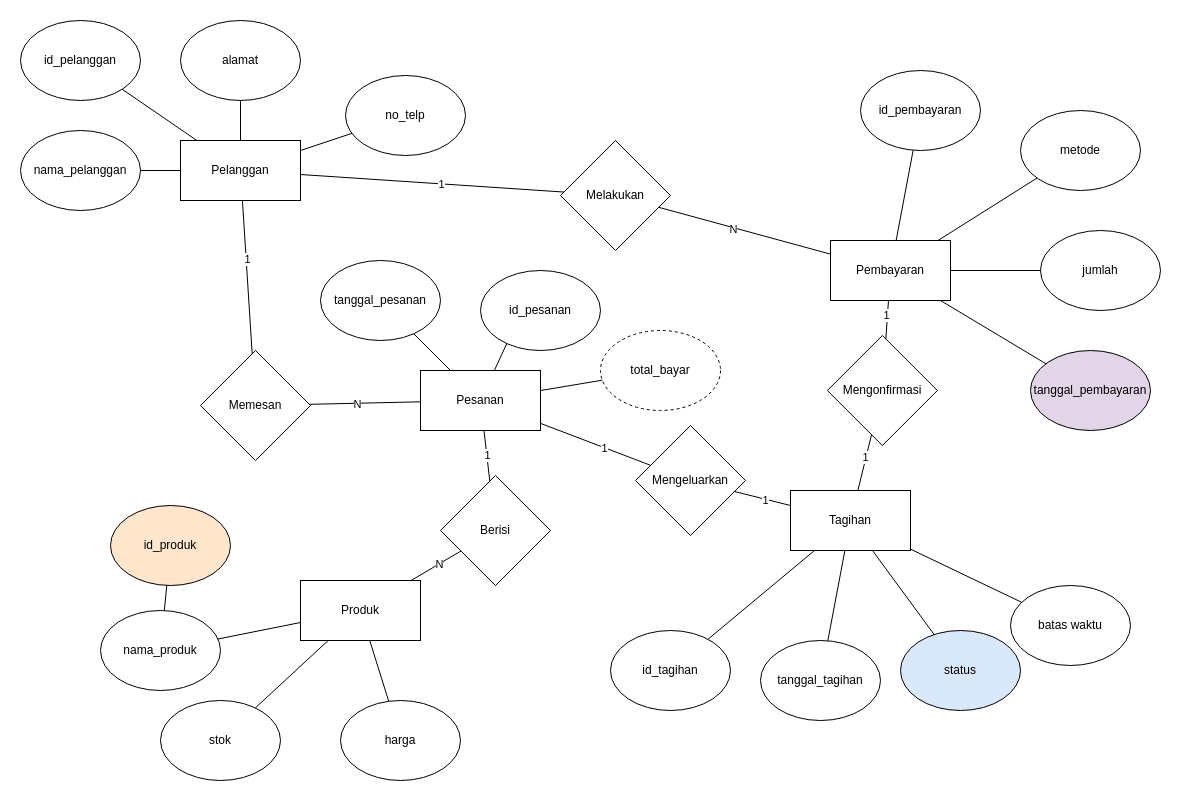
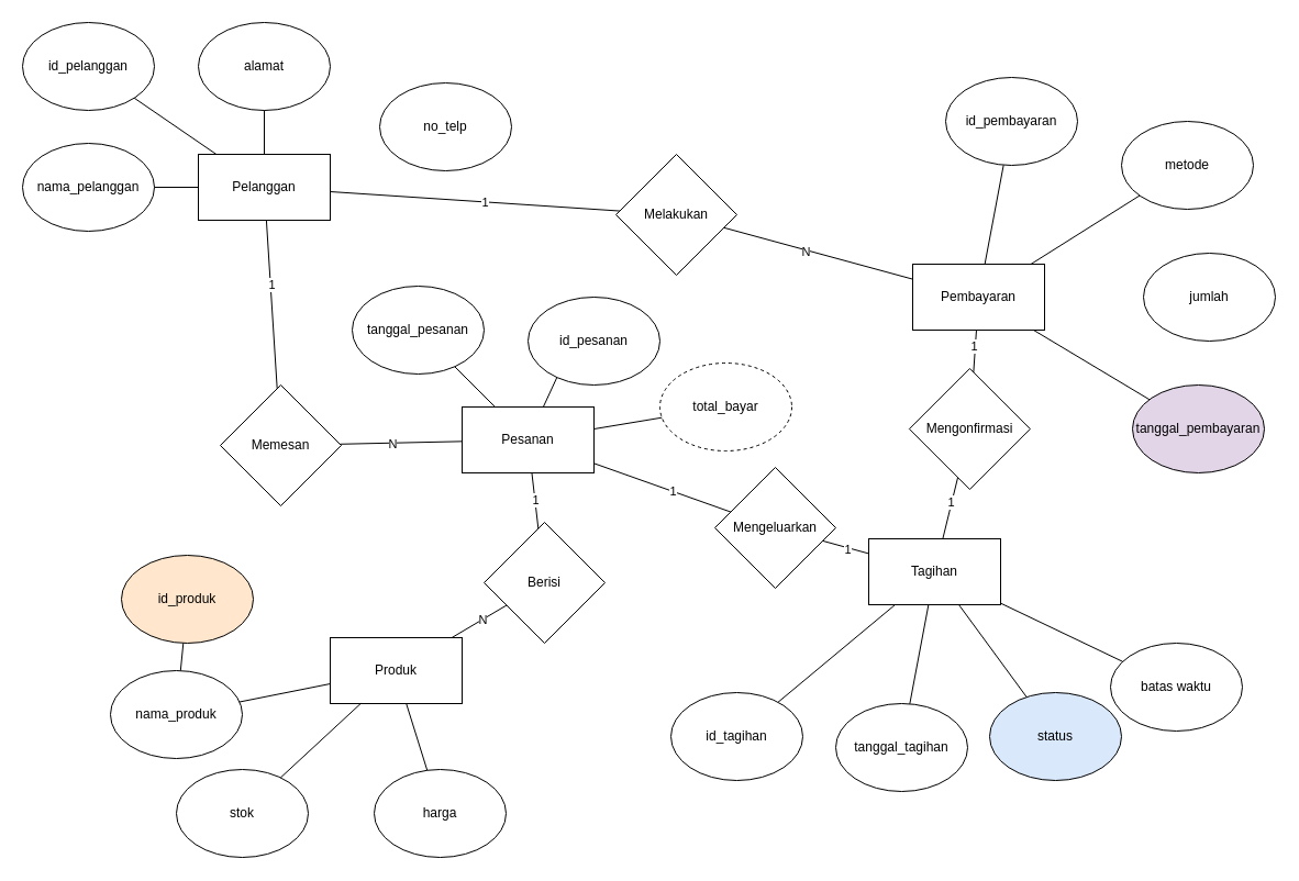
  <mxCell id="0" />
  <mxCell id="1" parent="0" />
  <mxCell id="2" value="Pelanggan" style="rounded=0;whiteSpace=wrap;html=1;" parent="1" vertex="1"><mxGeometry x="180" y="140" width="120" height="60" as="geometry" /></mxCell>
  <mxCell id="3" value="" style="endArrow=none;html=1;rounded=0;" parent="1" source="4" target="2" edge="1"><mxGeometry width="50" height="50" relative="1" as="geometry"><mxPoint x="240" y="190" as="sourcePoint" /><mxPoint x="620" y="260" as="targetPoint" /></mxGeometry></mxCell>
  <mxCell id="4" value="id_pelanggan" style="ellipse;whiteSpace=wrap;html=1;" parent="1" vertex="1"><mxGeometry x="20" y="20" width="120" height="80" as="geometry" /></mxCell>
  <mxCell id="5" value="nama_pelanggan" style="ellipse;whiteSpace=wrap;html=1;" parent="1" vertex="1"><mxGeometry x="20" y="130" width="120" height="80" as="geometry" /></mxCell>
  <mxCell id="6" value="" style="endArrow=none;html=1;rounded=0;" parent="1" source="5" target="2" edge="1"><mxGeometry width="50" height="50" relative="1" as="geometry"><mxPoint x="570" y="310" as="sourcePoint" /><mxPoint x="240" y="130" as="targetPoint" /></mxGeometry></mxCell>
  <mxCell id="7" value="alamat" style="ellipse;whiteSpace=wrap;html=1;" parent="1" vertex="1"><mxGeometry x="180" y="20" width="120" height="80" as="geometry" /></mxCell>
  <mxCell id="8" value="" style="endArrow=none;html=1;rounded=0;" parent="1" source="7" target="2" edge="1"><mxGeometry width="50" height="50" relative="1" as="geometry"><mxPoint x="710" y="310" as="sourcePoint" /><mxPoint x="190" y="80" as="targetPoint" /></mxGeometry></mxCell>
  <mxCell id="9" value="no_telp" style="ellipse;whiteSpace=wrap;html=1;" parent="1" vertex="1"><mxGeometry x="345" y="75" width="120" height="80" as="geometry" /></mxCell>
- <mxCell id="10" value="" style="endArrow=none;html=1;rounded=0;" parent="1" source="9" target="2" edge="1"><mxGeometry width="50" height="50" relative="1" as="geometry"><mxPoint x="850" y="320" as="sourcePoint" /><mxPoint x="190" y="80" as="targetPoint" /></mxGeometry></mxCell>
  <mxCell id="11" value="Pesanan" style="rounded=0;whiteSpace=wrap;html=1;" parent="1" vertex="1"><mxGeometry x="420" y="370" width="120" height="60" as="geometry" /></mxCell>
  <mxCell id="12" value="" style="endArrow=none;html=1;rounded=0;exitX=0.5;exitY=0;exitDx=0;exitDy=0;" parent="1" source="13" target="11" edge="1"><mxGeometry width="50" height="50" relative="1" as="geometry"><mxPoint x="240" y="240" as="sourcePoint" /><mxPoint x="620" y="310" as="targetPoint" /></mxGeometry></mxCell>
  <mxCell id="13" value="id_pesanan" style="ellipse;whiteSpace=wrap;html=1;" parent="1" vertex="1"><mxGeometry x="480" y="270" width="120" height="80" as="geometry" /></mxCell>
  <mxCell id="14" value="tanggal_pesanan" style="ellipse;whiteSpace=wrap;html=1;" parent="1" vertex="1"><mxGeometry x="320" y="260" width="120" height="80" as="geometry" /></mxCell>
  <mxCell id="15" value="" style="endArrow=none;html=1;rounded=0;" parent="1" source="14" target="11" edge="1"><mxGeometry width="50" height="50" relative="1" as="geometry"><mxPoint x="290" y="220" as="sourcePoint" /><mxPoint x="240" y="180" as="targetPoint" /></mxGeometry></mxCell>
  <mxCell id="16" value="total_bayar" style="ellipse;whiteSpace=wrap;html=1;dashed=1;" parent="1" vertex="1"><mxGeometry x="600" y="330" width="120" height="80" as="geometry" /></mxCell>
  <mxCell id="17" value="" style="endArrow=none;html=1;rounded=0;" parent="1" source="16" target="11" edge="1"><mxGeometry width="50" height="50" relative="1" as="geometry"><mxPoint x="710" y="360" as="sourcePoint" /><mxPoint x="190" y="130" as="targetPoint" /></mxGeometry></mxCell>
  <mxCell id="18" value="Produk" style="rounded=0;whiteSpace=wrap;html=1;" parent="1" vertex="1"><mxGeometry x="300" y="580" width="120" height="60" as="geometry" /></mxCell>
  <mxCell id="19" value="" style="endArrow=none;html=1;rounded=0;" parent="1" source="20" target="21" edge="1"><mxGeometry width="50" height="50" relative="1" as="geometry"><mxPoint x="790" y="300" as="sourcePoint" /><mxPoint x="1170" y="370" as="targetPoint" /></mxGeometry></mxCell>
  <mxCell id="20" value="id_produk" style="ellipse;whiteSpace=wrap;html=1;fillColor=#ffe6cc;" parent="1" vertex="1"><mxGeometry x="110" y="505" width="120" height="80" as="geometry" /></mxCell>
  <mxCell id="21" value="nama_produk" style="ellipse;whiteSpace=wrap;html=1;" parent="1" vertex="1"><mxGeometry x="100" y="610" width="120" height="80" as="geometry" /></mxCell>
  <mxCell id="22" value="" style="endArrow=none;html=1;rounded=0;" parent="1" source="21" target="18" edge="1"><mxGeometry width="50" height="50" relative="1" as="geometry"><mxPoint x="1120" y="420" as="sourcePoint" /><mxPoint x="790" y="240" as="targetPoint" /></mxGeometry></mxCell>
  <mxCell id="23" value="stok" style="ellipse;whiteSpace=wrap;html=1;" parent="1" vertex="1"><mxGeometry x="160" y="700" width="120" height="80" as="geometry" /></mxCell>
  <mxCell id="24" value="" style="endArrow=none;html=1;rounded=0;" parent="1" source="23" target="18" edge="1"><mxGeometry width="50" height="50" relative="1" as="geometry"><mxPoint x="1260" y="420" as="sourcePoint" /><mxPoint x="740" y="190" as="targetPoint" /></mxGeometry></mxCell>
  <mxCell id="25" value="harga" style="ellipse;whiteSpace=wrap;html=1;" parent="1" vertex="1"><mxGeometry x="340" y="700" width="120" height="80" as="geometry" /></mxCell>
  <mxCell id="26" value="" style="endArrow=none;html=1;rounded=0;" parent="1" source="25" target="18" edge="1"><mxGeometry width="50" height="50" relative="1" as="geometry"><mxPoint x="1400" y="430" as="sourcePoint" /><mxPoint x="740" y="190" as="targetPoint" /></mxGeometry></mxCell>
  <mxCell id="27" value="Tagihan" style="rounded=0;whiteSpace=wrap;html=1;" parent="1" vertex="1"><mxGeometry x="790" y="490" width="120" height="60" as="geometry" /></mxCell>
  <mxCell id="28" value="" style="endArrow=none;html=1;rounded=0;" parent="1" source="29" target="27" edge="1"><mxGeometry width="50" height="50" relative="1" as="geometry"><mxPoint x="890" y="530" as="sourcePoint" /><mxPoint x="1270" y="600" as="targetPoint" /></mxGeometry></mxCell>
  <mxCell id="29" value="id_tagihan" style="ellipse;whiteSpace=wrap;html=1;" parent="1" vertex="1"><mxGeometry x="610" y="630" width="120" height="80" as="geometry" /></mxCell>
  <mxCell id="30" value="tanggal_tagihan" style="ellipse;whiteSpace=wrap;html=1;" parent="1" vertex="1"><mxGeometry x="760" y="640" width="120" height="80" as="geometry" /></mxCell>
  <mxCell id="31" value="" style="endArrow=none;html=1;rounded=0;" parent="1" source="30" target="27" edge="1"><mxGeometry width="50" height="50" relative="1" as="geometry"><mxPoint x="1220" y="650" as="sourcePoint" /><mxPoint x="890" y="470" as="targetPoint" /></mxGeometry></mxCell>
  <mxCell id="32" value="status" style="ellipse;whiteSpace=wrap;html=1;fillColor=#dae8fc;" parent="1" vertex="1"><mxGeometry x="900" y="630" width="120" height="80" as="geometry" /></mxCell>
  <mxCell id="33" value="" style="endArrow=none;html=1;rounded=0;" parent="1" source="32" target="27" edge="1"><mxGeometry width="50" height="50" relative="1" as="geometry"><mxPoint x="1360" y="650" as="sourcePoint" /><mxPoint x="840" y="420" as="targetPoint" /></mxGeometry></mxCell>
  <mxCell id="34" value="batas waktu" style="ellipse;whiteSpace=wrap;html=1;" parent="1" vertex="1"><mxGeometry x="1010" y="585" width="120" height="80" as="geometry" /></mxCell>
  <mxCell id="35" value="" style="endArrow=none;html=1;rounded=0;" parent="1" source="34" target="27" edge="1"><mxGeometry width="50" height="50" relative="1" as="geometry"><mxPoint x="1500" y="660" as="sourcePoint" /><mxPoint x="840" y="420" as="targetPoint" /></mxGeometry></mxCell>
  <mxCell id="36" value="Pembayaran" style="rounded=0;whiteSpace=wrap;html=1;" parent="1" vertex="1"><mxGeometry x="830" y="240" width="120" height="60" as="geometry" /></mxCell>
  <mxCell id="37" value="" style="endArrow=none;html=1;rounded=0;" parent="1" source="38" target="36" edge="1"><mxGeometry width="50" height="50" relative="1" as="geometry"><mxPoint x="350" y="690" as="sourcePoint" /><mxPoint x="730" y="760" as="targetPoint" /></mxGeometry></mxCell>
  <mxCell id="38" value="id_pembayaran" style="ellipse;whiteSpace=wrap;html=1;" parent="1" vertex="1"><mxGeometry x="860" y="70" width="120" height="80" as="geometry" /></mxCell>
  <mxCell id="39" value="metode" style="ellipse;whiteSpace=wrap;html=1;" parent="1" vertex="1"><mxGeometry x="1020" y="110" width="120" height="80" as="geometry" /></mxCell>
  <mxCell id="40" value="" style="endArrow=none;html=1;rounded=0;" parent="1" source="39" target="36" edge="1"><mxGeometry width="50" height="50" relative="1" as="geometry"><mxPoint x="680" y="810" as="sourcePoint" /><mxPoint x="350" y="630" as="targetPoint" /></mxGeometry></mxCell>
  <mxCell id="41" value="jumlah" style="ellipse;whiteSpace=wrap;html=1;" parent="1" vertex="1"><mxGeometry x="1040" y="230" width="120" height="80" as="geometry" /></mxCell>
- <mxCell id="42" value="" style="endArrow=none;html=1;rounded=0;" parent="1" source="41" target="36" edge="1"><mxGeometry width="50" height="50" relative="1" as="geometry"><mxPoint x="820" y="810" as="sourcePoint" /><mxPoint x="300" y="580" as="targetPoint" /></mxGeometry></mxCell>
  <mxCell id="43" value="tanggal_pembayaran" style="ellipse;whiteSpace=wrap;html=1;fillColor=#e1d5e7;" parent="1" vertex="1"><mxGeometry x="1030" y="350" width="120" height="80" as="geometry" /></mxCell>
  <mxCell id="44" value="" style="endArrow=none;html=1;rounded=0;" parent="1" source="43" target="36" edge="1"><mxGeometry width="50" height="50" relative="1" as="geometry"><mxPoint x="960" y="820" as="sourcePoint" /><mxPoint x="300" y="580" as="targetPoint" /></mxGeometry></mxCell>
  <mxCell id="45" value="Memesan" style="rhombus;whiteSpace=wrap;html=1;" parent="1" vertex="1"><mxGeometry x="200" y="350" width="110" height="110" as="geometry" /></mxCell>
  <mxCell id="46" value="" style="endArrow=none;html=1;rounded=0;" parent="1" source="45" target="2" edge="1"><mxGeometry width="50" height="50" relative="1" as="geometry"><mxPoint x="325" y="260" as="sourcePoint" /><mxPoint x="375" y="210" as="targetPoint" /></mxGeometry></mxCell>
  <mxCell id="47" value="1" style="edgeLabel;html=1;align=center;verticalAlign=middle;resizable=0;points=[];" vertex="1" connectable="0" parent="46"><mxGeometry x="0.243" y="-1" relative="1" as="geometry"><mxPoint as="offset" /></mxGeometry></mxCell>
  <mxCell id="48" value="" style="endArrow=none;html=1;rounded=0;" parent="1" source="45" target="11" edge="1"><mxGeometry width="50" height="50" relative="1" as="geometry"><mxPoint x="317.354" y="379.996" as="sourcePoint" /><mxPoint x="230" y="309.55" as="targetPoint" /></mxGeometry></mxCell>
  <mxCell id="49" value="N" style="edgeLabel;html=1;align=center;verticalAlign=middle;resizable=0;points=[];" vertex="1" connectable="0" parent="48"><mxGeometry x="-0.134" y="-1" relative="1" as="geometry"><mxPoint as="offset" /></mxGeometry></mxCell>
  <mxCell id="50" value="Berisi" style="rhombus;whiteSpace=wrap;html=1;" parent="1" vertex="1"><mxGeometry x="440" y="475" width="110" height="110" as="geometry" /></mxCell>
  <mxCell id="51" value="" style="endArrow=none;html=1;rounded=0;" parent="1" source="50" target="11" edge="1"><mxGeometry width="50" height="50" relative="1" as="geometry"><mxPoint x="565" y="400" as="sourcePoint" /><mxPoint x="517" y="340" as="targetPoint" /></mxGeometry></mxCell>
  <mxCell id="52" value="1" style="edgeLabel;html=1;align=center;verticalAlign=middle;resizable=0;points=[];" vertex="1" connectable="0" parent="51"><mxGeometry x="0.03" relative="1" as="geometry"><mxPoint as="offset" /></mxGeometry></mxCell>
  <mxCell id="53" value="" style="endArrow=none;html=1;rounded=0;" parent="1" source="50" target="18" edge="1"><mxGeometry width="50" height="50" relative="1" as="geometry"><mxPoint x="557.354" y="519.996" as="sourcePoint" /><mxPoint x="556.5" y="530" as="targetPoint" /></mxGeometry></mxCell>
  <mxCell id="54" value="N" style="edgeLabel;html=1;align=center;verticalAlign=middle;resizable=0;points=[];" vertex="1" connectable="0" parent="53"><mxGeometry x="-0.119" relative="1" as="geometry"><mxPoint as="offset" /></mxGeometry></mxCell>
- <mxCell id="55" value="Mengeluarkan" style="rhombus;whiteSpace=wrap;html=1;" parent="1" vertex="1"><mxGeometry x="635" y="425" width="110" height="110" as="geometry" /></mxCell>
+ <mxCell id="55" value="Mengeluarkan" style="rhombus;whiteSpace=wrap;html=1;" parent="1" vertex="1"><mxGeometry x="650" y="425" width="110" height="110" as="geometry" /></mxCell>
  <mxCell id="56" value="" style="endArrow=none;html=1;rounded=0;" parent="1" source="55" target="27" edge="1"><mxGeometry width="50" height="50" relative="1" as="geometry"><mxPoint x="829.274" y="542.496" as="sourcePoint" /><mxPoint x="682.545" y="602.5" as="targetPoint" /></mxGeometry></mxCell>
  <mxCell id="57" value="1" style="edgeLabel;html=1;align=center;verticalAlign=middle;resizable=0;points=[];" vertex="1" connectable="0" parent="56"><mxGeometry x="0.12" y="-1" relative="1" as="geometry"><mxPoint as="offset" /></mxGeometry></mxCell>
  <mxCell id="58" value="" style="endArrow=none;html=1;rounded=0;" parent="1" source="55" target="11" edge="1"><mxGeometry width="50" height="50" relative="1" as="geometry"><mxPoint x="836.92" y="422.5" as="sourcePoint" /><mxPoint x="839.997" y="452.5" as="targetPoint" /></mxGeometry></mxCell>
  <mxCell id="59" value="1" style="edgeLabel;html=1;align=center;verticalAlign=middle;resizable=0;points=[];" vertex="1" connectable="0" parent="58"><mxGeometry x="-0.154" relative="1" as="geometry"><mxPoint as="offset" /></mxGeometry></mxCell>
  <mxCell id="60" value="" style="endArrow=none;html=1;rounded=0;" parent="1" source="62" target="27" edge="1"><mxGeometry width="50" height="50" relative="1" as="geometry"><mxPoint x="1013.8" y="332.5" as="sourcePoint" /><mxPoint x="810.005" y="340" as="targetPoint" /></mxGeometry></mxCell>
  <mxCell id="61" value="1" style="edgeLabel;html=1;align=center;verticalAlign=middle;resizable=0;points=[];" vertex="1" connectable="0" parent="60"><mxGeometry x="-0.215" y="-1" relative="1" as="geometry"><mxPoint as="offset" /></mxGeometry></mxCell>
  <mxCell id="62" value="Mengonfirmasi" style="rhombus;whiteSpace=wrap;html=1;" parent="1" vertex="1"><mxGeometry x="826.88" y="335" width="110" height="110" as="geometry" /></mxCell>
  <mxCell id="63" value="" style="endArrow=none;html=1;rounded=0;" parent="1" source="62" target="36" edge="1"><mxGeometry width="50" height="50" relative="1" as="geometry"><mxPoint x="1006.154" y="452.496" as="sourcePoint" /><mxPoint x="966.88" y="413.448" as="targetPoint" /></mxGeometry></mxCell>
  <mxCell id="64" value="1" style="edgeLabel;html=1;align=center;verticalAlign=middle;resizable=0;points=[];" vertex="1" connectable="0" parent="63"><mxGeometry x="0.269" y="1" relative="1" as="geometry"><mxPoint as="offset" /></mxGeometry></mxCell>
  <mxCell id="65" value="" style="endArrow=none;html=1;rounded=0;" parent="1" source="67" target="2" edge="1"><mxGeometry width="50" height="50" relative="1" as="geometry"><mxPoint x="763.774" y="252.496" as="sourcePoint" /><mxPoint x="645.59" y="100" as="targetPoint" /></mxGeometry></mxCell>
  <mxCell id="66" value="1" style="edgeLabel;html=1;align=center;verticalAlign=middle;resizable=0;points=[];" vertex="1" connectable="0" parent="65"><mxGeometry x="-0.071" relative="1" as="geometry"><mxPoint as="offset" /></mxGeometry></mxCell>
  <mxCell id="67" value="Melakukan" style="rhombus;whiteSpace=wrap;html=1;" parent="1" vertex="1"><mxGeometry x="560" y="140" width="110" height="110" as="geometry" /></mxCell>
  <mxCell id="68" value="" style="endArrow=none;html=1;rounded=0;" parent="1" source="67" target="36" edge="1"><mxGeometry width="50" height="50" relative="1" as="geometry"><mxPoint x="771.42" y="132.5" as="sourcePoint" /><mxPoint x="614.977" y="290" as="targetPoint" /></mxGeometry></mxCell>
  <mxCell id="69" value="N" style="edgeLabel;html=1;align=center;verticalAlign=middle;resizable=0;points=[];" vertex="1" connectable="0" parent="68"><mxGeometry x="-0.132" y="-1" relative="1" as="geometry"><mxPoint as="offset" /></mxGeometry></mxCell>
